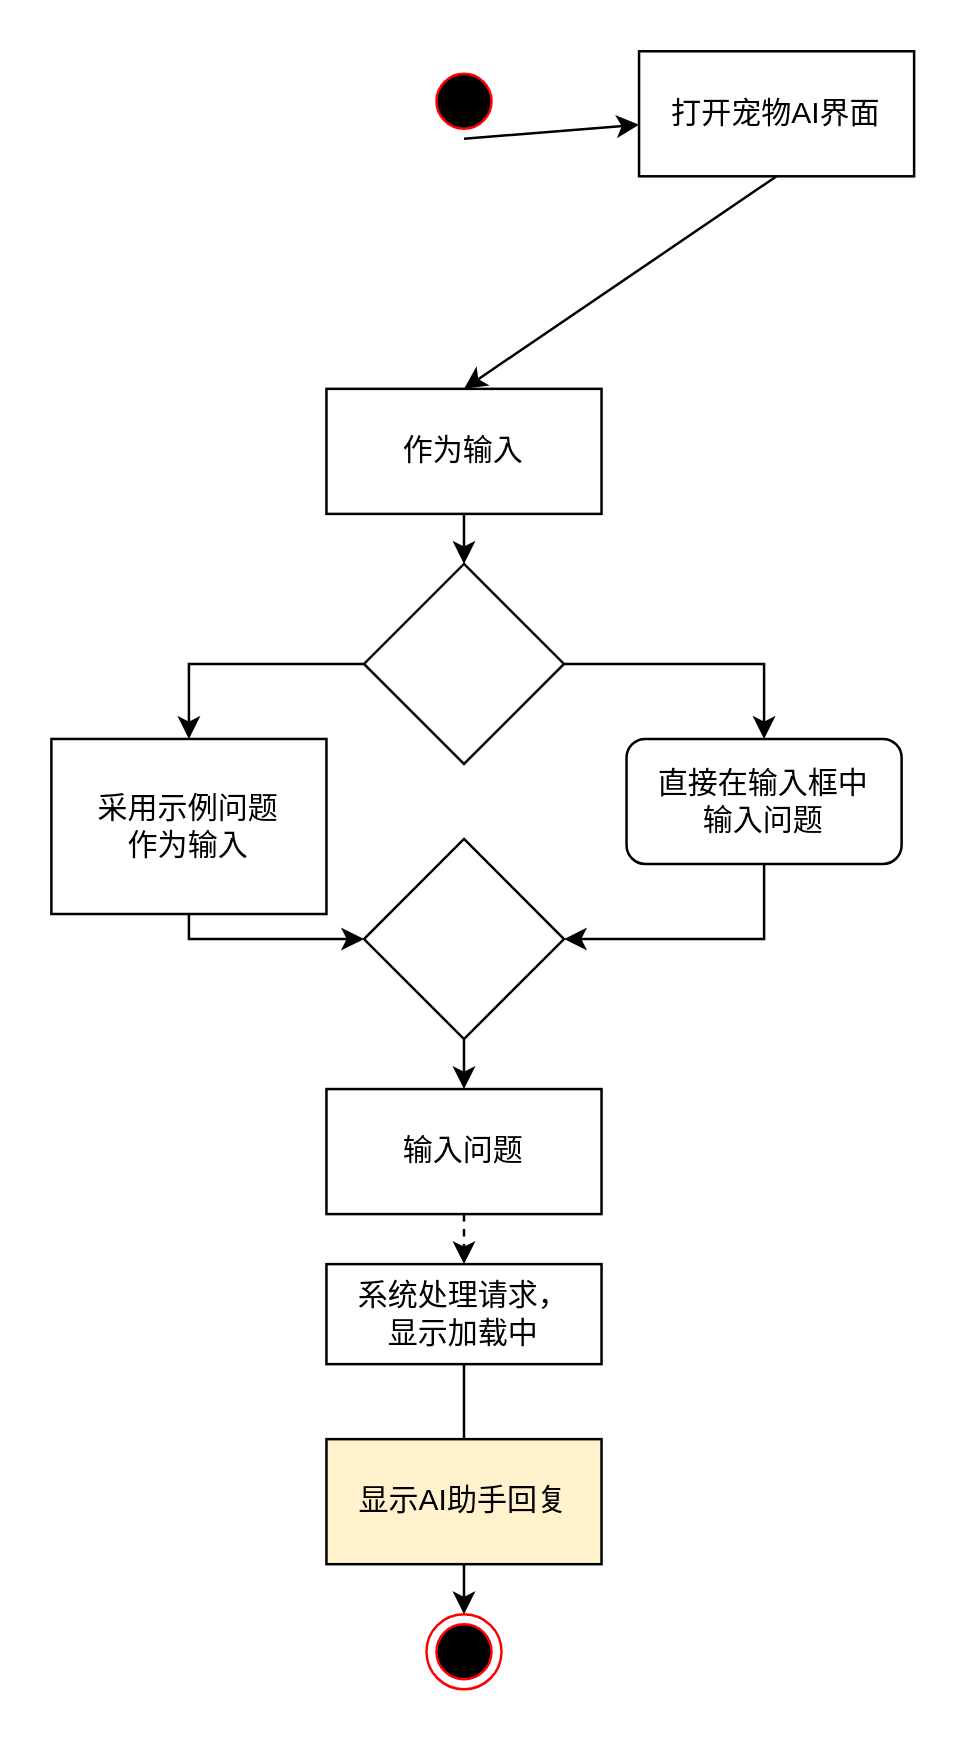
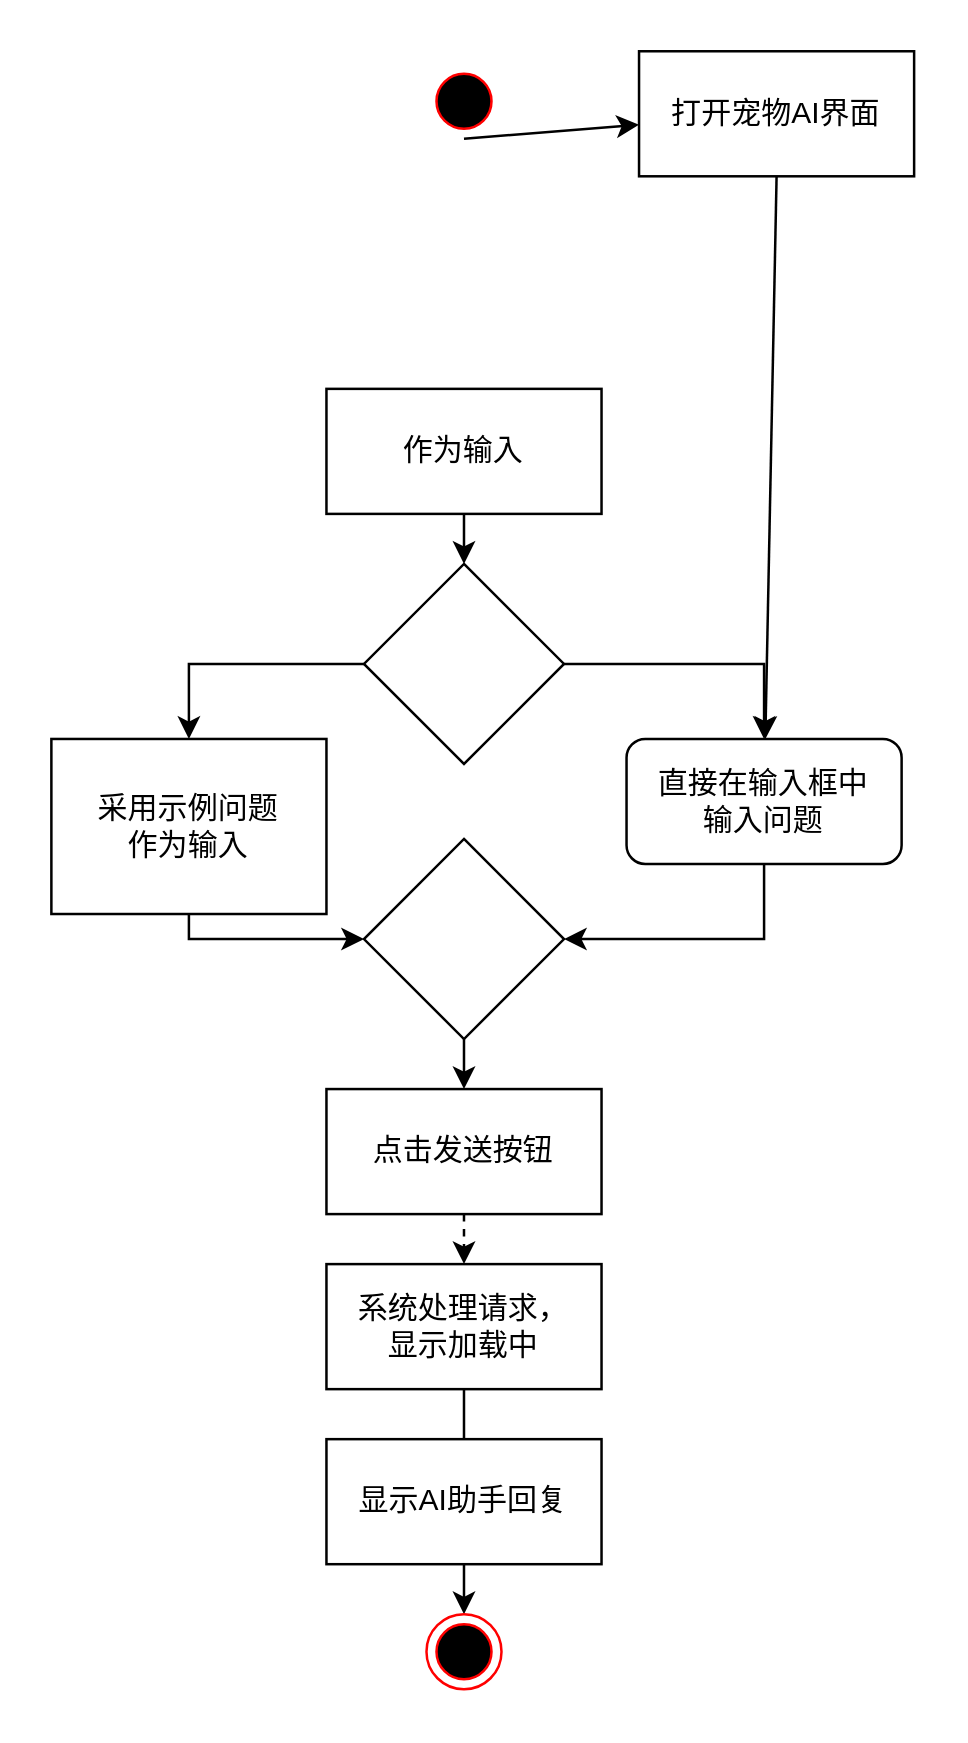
  <mxCell id="0" />
  <mxCell id="1" parent="0" />
  <mxCell id="2" value="" style="ellipse;html=1;shape=startState;fillColor=#000000;strokeColor=#ff0000;" parent="1" vertex="1"><mxGeometry x="170" y="25" width="30" height="30" as="geometry" /></mxCell>
  <mxCell id="3" value="打开宠物AI界面" style="html=1;whiteSpace=wrap;" parent="1" vertex="1"><mxGeometry x="255" y="20" width="110" height="50" as="geometry" /></mxCell>
- <mxCell id="4" value="" style="endArrow=classic;html=1;rounded=0;exitX=0.5;exitY=1;exitDx=0;exitDy=0;entryX=0.5;entryY=0;entryDx=0;entryDy=0;" parent="1" source="3" target="6" edge="1"><mxGeometry width="50" height="50" relative="1" as="geometry"><mxPoint x="180" y="335" as="sourcePoint" /><mxPoint x="185" y="135" as="targetPoint" /></mxGeometry></mxCell>
+ <mxCell id="4" value="" style="endArrow=classic;html=1;rounded=0;exitX=0.5;exitY=1;exitDx=0;exitDy=0;" parent="1" source="3" target="9" edge="1"><mxGeometry width="50" height="50" relative="1" as="geometry"><mxPoint x="180" y="335" as="sourcePoint" /><mxPoint x="185" y="135" as="targetPoint" /></mxGeometry></mxCell>
  <mxCell id="5" value="" style="endArrow=classic;html=1;rounded=0;exitX=0.5;exitY=1;exitDx=0;exitDy=0;" parent="1" source="2" target="3" edge="1"><mxGeometry width="50" height="50" relative="1" as="geometry"><mxPoint x="180" y="15" as="sourcePoint" /><mxPoint x="230" y="285" as="targetPoint" /></mxGeometry></mxCell>
  <mxCell id="6" value="作为输入" style="html=1;whiteSpace=wrap;" parent="1" vertex="1"><mxGeometry x="130" y="155" width="110" height="50" as="geometry" /></mxCell>
  <mxCell id="7" value="" style="rhombus;whiteSpace=wrap;html=1;" parent="1" vertex="1"><mxGeometry x="145" y="225" width="80" height="80" as="geometry" /></mxCell>
  <mxCell id="8" value="" style="endArrow=classic;html=1;rounded=0;exitX=0.5;exitY=1;exitDx=0;exitDy=0;" parent="1" source="6" target="7" edge="1"><mxGeometry width="50" height="50" relative="1" as="geometry"><mxPoint x="100" y="385" as="sourcePoint" /><mxPoint x="150" y="335" as="targetPoint" /></mxGeometry></mxCell>
  <mxCell id="9" value="直接在输入框中&lt;div&gt;输入问题&lt;/div&gt;" style="html=1;whiteSpace=wrap;rounded=1;" parent="1" vertex="1"><mxGeometry x="250" y="295" width="110" height="50" as="geometry" /></mxCell>
  <mxCell id="10" value="采用示例问题&lt;div&gt;作为输入&lt;/div&gt;" style="html=1;whiteSpace=wrap;" parent="1" vertex="1"><mxGeometry x="20" y="295" width="110" height="70" as="geometry" /></mxCell>
  <mxCell id="11" value="" style="endArrow=classic;html=1;rounded=0;exitX=1;exitY=0.5;exitDx=0;exitDy=0;edgeStyle=orthogonalEdgeStyle;entryX=0.5;entryY=0;entryDx=0;entryDy=0;" parent="1" source="7" target="9" edge="1"><mxGeometry width="50" height="50" relative="1" as="geometry"><mxPoint x="180" y="335" as="sourcePoint" /><mxPoint x="230" y="285" as="targetPoint" /></mxGeometry></mxCell>
  <mxCell id="12" value="" style="endArrow=classic;html=1;rounded=0;exitX=0;exitY=0.5;exitDx=0;exitDy=0;edgeStyle=orthogonalEdgeStyle;entryX=0.5;entryY=0;entryDx=0;entryDy=0;" parent="1" source="7" target="10" edge="1"><mxGeometry width="50" height="50" relative="1" as="geometry"><mxPoint x="180" y="335" as="sourcePoint" /><mxPoint x="80" y="255" as="targetPoint" /></mxGeometry></mxCell>
  <mxCell id="13" value="" style="rhombus;whiteSpace=wrap;html=1;" parent="1" vertex="1"><mxGeometry x="145" y="335" width="80" height="80" as="geometry" /></mxCell>
  <mxCell id="14" value="" style="endArrow=classic;html=1;rounded=0;exitX=0.5;exitY=1;exitDx=0;exitDy=0;edgeStyle=orthogonalEdgeStyle;entryX=0;entryY=0.5;entryDx=0;entryDy=0;" parent="1" source="10" target="13" edge="1"><mxGeometry width="50" height="50" relative="1" as="geometry"><mxPoint x="180" y="335" as="sourcePoint" /><mxPoint x="70" y="415" as="targetPoint" /></mxGeometry></mxCell>
  <mxCell id="15" value="" style="endArrow=classic;html=1;rounded=0;exitX=0.5;exitY=1;exitDx=0;exitDy=0;edgeStyle=orthogonalEdgeStyle;entryX=1;entryY=0.5;entryDx=0;entryDy=0;" parent="1" source="9" target="13" edge="1"><mxGeometry width="50" height="50" relative="1" as="geometry"><mxPoint x="180" y="335" as="sourcePoint" /><mxPoint x="305" y="395" as="targetPoint" /></mxGeometry></mxCell>
  <mxCell id="16" value="" style="endArrow=classic;html=1;rounded=0;exitX=0.5;exitY=1;exitDx=0;exitDy=0;entryX=0.5;entryY=0;entryDx=0;entryDy=0;" parent="1" source="13" target="17" edge="1"><mxGeometry width="50" height="50" relative="1" as="geometry"><mxPoint x="180" y="335" as="sourcePoint" /><mxPoint x="185" y="475" as="targetPoint" /></mxGeometry></mxCell>
- <mxCell id="17" value="输入问题" style="html=1;whiteSpace=wrap;" parent="1" vertex="1"><mxGeometry x="130" y="435" width="110" height="50" as="geometry" /></mxCell>
+ <mxCell id="17" value="点击发送按钮" style="html=1;whiteSpace=wrap;" parent="1" vertex="1"><mxGeometry x="130" y="435" width="110" height="50" as="geometry" /></mxCell>
  <mxCell id="18" value="" style="endArrow=classic;html=1;rounded=0;exitX=0.5;exitY=1;exitDx=0;exitDy=0;entryX=0.5;entryY=0;entryDx=0;entryDy=0;dashed=1;" parent="1" source="17" target="19" edge="1"><mxGeometry width="50" height="50" relative="1" as="geometry"><mxPoint x="180" y="335" as="sourcePoint" /><mxPoint x="190" y="565" as="targetPoint" /></mxGeometry></mxCell>
- <mxCell id="19" value="系统处理请求，&lt;div&gt;显示加载中&lt;/div&gt;" style="html=1;whiteSpace=wrap;" parent="1" vertex="1"><mxGeometry x="130" y="505" width="110" height="40" as="geometry" /></mxCell>
+ <mxCell id="19" value="系统处理请求，&lt;div&gt;显示加载中&lt;/div&gt;" style="html=1;whiteSpace=wrap;" parent="1" vertex="1"><mxGeometry x="130" y="505" width="110" height="50" as="geometry" /></mxCell>
  <mxCell id="20" value="" style="endArrow=classic;html=1;rounded=0;exitX=0.5;exitY=1;exitDx=0;exitDy=0;" parent="1" source="19" edge="1"><mxGeometry width="50" height="50" relative="1" as="geometry"><mxPoint x="180" y="535" as="sourcePoint" /><mxPoint x="185" y="625" as="targetPoint" /></mxGeometry></mxCell>
- <mxCell id="21" value="显示AI助手回复" style="html=1;whiteSpace=wrap;fillColor=#fff2cc;" parent="1" vertex="1"><mxGeometry x="130" y="575" width="110" height="50" as="geometry" /></mxCell>
+ <mxCell id="21" value="显示AI助手回复" style="html=1;whiteSpace=wrap;" parent="1" vertex="1"><mxGeometry x="130" y="575" width="110" height="50" as="geometry" /></mxCell>
  <mxCell id="22" value="" style="endArrow=classic;html=1;rounded=0;exitX=0.5;exitY=1;exitDx=0;exitDy=0;entryX=0.5;entryY=0;entryDx=0;entryDy=0;" parent="1" source="21" target="23" edge="1"><mxGeometry width="50" height="50" relative="1" as="geometry"><mxPoint x="180" y="535" as="sourcePoint" /><mxPoint x="185" y="645" as="targetPoint" /></mxGeometry></mxCell>
  <mxCell id="23" value="" style="ellipse;html=1;shape=endState;fillColor=#000000;strokeColor=#ff0000;" parent="1" vertex="1"><mxGeometry x="170" y="645" width="30" height="30" as="geometry" /></mxCell>
